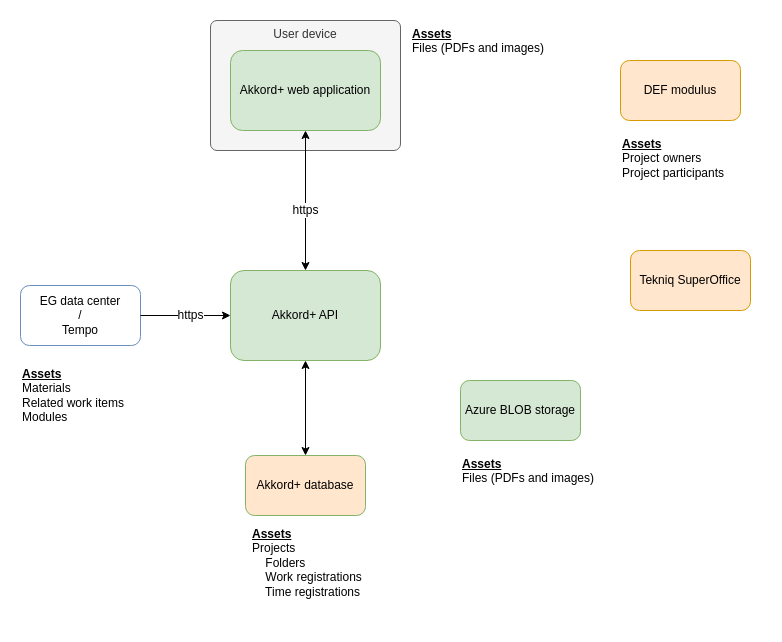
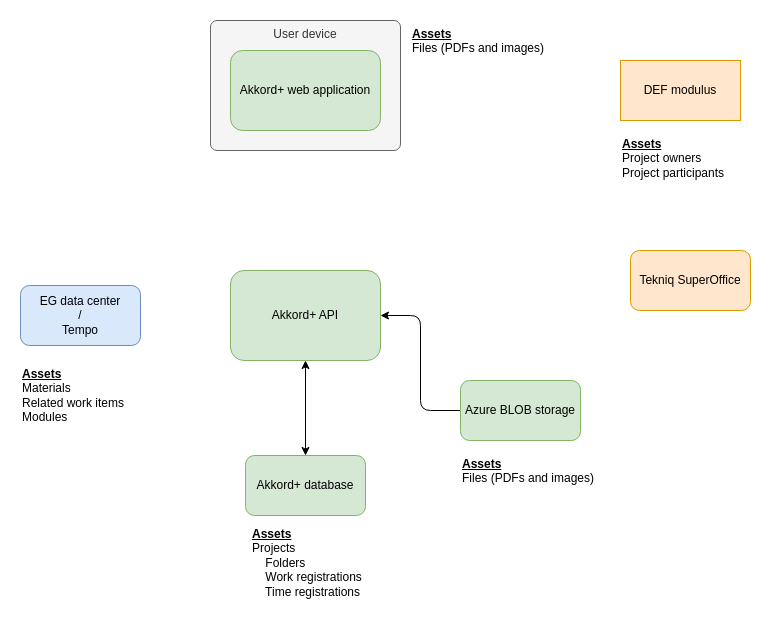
  <mxCell id="0" />
  <mxCell id="1" parent="0" />
  <mxCell id="2" value="User device" style="rounded=1;whiteSpace=wrap;html=1;fillColor=#f5f5f5;strokeColor=#666666;fontSize=12;verticalAlign=top;arcSize=5;fontColor=#333333;" parent="1" vertex="1"><mxGeometry x="210" y="20" width="190" height="130" as="geometry" /></mxCell>
- <mxCell id="3" value="EG data center&lt;br&gt;/&lt;br&gt;Tempo" style="rounded=1;whiteSpace=wrap;html=1;fillColor=#ffffff;strokeColor=#6c8ebf;fontSize=12;" parent="1" vertex="1"><mxGeometry x="20" y="285" width="120" height="60" as="geometry" /></mxCell>
+ <mxCell id="3" value="EG data center&lt;br&gt;/&lt;br&gt;Tempo" style="rounded=1;whiteSpace=wrap;html=1;fillColor=#dae8fc;strokeColor=#6c8ebf;fontSize=12;" parent="1" vertex="1"><mxGeometry x="20" y="285" width="120" height="60" as="geometry" /></mxCell>
  <mxCell id="4" value="Akkord+ API" style="rounded=1;whiteSpace=wrap;html=1;fillColor=#d5e8d4;strokeColor=#82b366;fontSize=12;" parent="1" vertex="1"><mxGeometry x="230" y="270" width="150" height="90" as="geometry" /></mxCell>
- <mxCell id="5" value="https" style="edgeStyle=orthogonalEdgeStyle;rounded=1;orthogonalLoop=1;jettySize=auto;html=1;entryX=0.5;entryY=0;entryDx=0;entryDy=0;startArrow=classic;startFill=1;exitX=0.5;exitY=1;exitDx=0;exitDy=0;strokeWidth=1;fontSize=12;" parent="1" source="6" target="4" edge="1"><mxGeometry x="0.143" relative="1" as="geometry"><mxPoint as="offset" /></mxGeometry></mxCell>
  <mxCell id="6" value="Akkord+ web application" style="rounded=1;whiteSpace=wrap;html=1;fillColor=#d5e8d4;strokeColor=#82b366;fontSize=12;" parent="1" vertex="1"><mxGeometry x="230" y="50" width="150" height="80" as="geometry" /></mxCell>
- <mxCell id="7" value="DEF modulus" style="rounded=1;whiteSpace=wrap;html=1;fillColor=#ffe6cc;strokeColor=#d79b00;fontSize=12;" parent="1" vertex="1"><mxGeometry x="620" y="60" width="120" height="60" as="geometry" /></mxCell>
+ <mxCell id="7" value="DEF modulus" style="whiteSpace=wrap;html=1;fillColor=#ffe6cc;strokeColor=#d79b00;fontSize=12;rounded=0;" parent="1" vertex="1"><mxGeometry x="620" y="60" width="120" height="60" as="geometry" /></mxCell>
  <mxCell id="8" value="Tekniq SuperOffice" style="rounded=1;whiteSpace=wrap;html=1;fillColor=#ffe6cc;strokeColor=#d79b00;fontSize=12;" parent="1" vertex="1"><mxGeometry x="630" y="250" width="120" height="60" as="geometry" /></mxCell>
- <mxCell id="9" value="Akkord+ database" style="rounded=1;whiteSpace=wrap;html=1;fillColor=#ffe6cc;strokeColor=#82b366;fontSize=12;" parent="1" vertex="1"><mxGeometry x="245" y="455" width="120" height="60" as="geometry" /></mxCell>
+ <mxCell id="9" value="Akkord+ database" style="rounded=1;whiteSpace=wrap;html=1;fillColor=#d5e8d4;strokeColor=#82b366;fontSize=12;" parent="1" vertex="1"><mxGeometry x="245" y="455" width="120" height="60" as="geometry" /></mxCell>
  <mxCell id="10" value="&lt;b style=&quot;font-size: 12px;&quot;&gt;&lt;u style=&quot;font-size: 12px;&quot;&gt;Assets&lt;/u&gt;&lt;/b&gt;&lt;br style=&quot;font-size: 12px;&quot;&gt;Projects &lt;br style=&quot;font-size: 12px;&quot;&gt;&amp;nbsp; &amp;nbsp; Folders &lt;br style=&quot;font-size: 12px;&quot;&gt;&amp;nbsp; &amp;nbsp; Work registrations&lt;br style=&quot;font-size: 12px;&quot;&gt;&amp;nbsp; &amp;nbsp; Time registrations" style="text;html=1;strokeColor=none;fillColor=none;align=left;verticalAlign=top;whiteSpace=wrap;rounded=0;fontSize=12;" parent="1" vertex="1"><mxGeometry x="250" y="520" width="140" height="100" as="geometry" /></mxCell>
+ <mxCell id="11" style="edgeStyle=orthogonalEdgeStyle;rounded=1;orthogonalLoop=1;jettySize=auto;html=1;entryX=1;entryY=0.5;entryDx=0;entryDy=0;startArrow=none;startFill=0;fontSize=12;" parent="1" source="12" target="4" edge="1"><mxGeometry relative="1" as="geometry" /></mxCell>
  <mxCell id="12" value="Azure BLOB storage" style="rounded=1;whiteSpace=wrap;html=1;fillColor=#d5e8d4;strokeColor=#82b366;fontSize=12;" parent="1" vertex="1"><mxGeometry x="460" y="380" width="120" height="60" as="geometry" /></mxCell>
  <mxCell id="13" value="&lt;b style=&quot;font-size: 12px&quot;&gt;&lt;u style=&quot;font-size: 12px&quot;&gt;Assets&lt;/u&gt;&lt;/b&gt;&lt;br style=&quot;font-size: 12px&quot;&gt;Files (PDFs and images)" style="text;html=1;strokeColor=none;fillColor=none;align=left;verticalAlign=top;whiteSpace=wrap;rounded=0;fontSize=12;" parent="1" vertex="1"><mxGeometry x="460" y="450" width="140" height="70" as="geometry" /></mxCell>
  <mxCell id="14" value="&lt;b style=&quot;font-size: 12px;&quot;&gt;&lt;u style=&quot;font-size: 12px;&quot;&gt;Assets&lt;/u&gt;&lt;/b&gt;&lt;br style=&quot;font-size: 12px;&quot;&gt;Materials&lt;br style=&quot;font-size: 12px;&quot;&gt;Related work items&lt;br style=&quot;font-size: 12px;&quot;&gt;Modules" style="text;html=1;strokeColor=none;fillColor=none;align=left;verticalAlign=top;whiteSpace=wrap;rounded=0;fontSize=12;" parent="1" vertex="1"><mxGeometry x="20" y="360" width="140" height="110" as="geometry" /></mxCell>
  <mxCell id="15" value="&lt;b style=&quot;font-size: 12px;&quot;&gt;&lt;u style=&quot;font-size: 12px;&quot;&gt;Assets&lt;/u&gt;&lt;/b&gt;&lt;br style=&quot;font-size: 12px;&quot;&gt;Project owners&lt;br style=&quot;font-size: 12px;&quot;&gt;Project participants" style="text;html=1;strokeColor=none;fillColor=none;align=left;verticalAlign=top;whiteSpace=wrap;rounded=0;fontSize=12;" parent="1" vertex="1"><mxGeometry x="620" y="130" width="140" height="110" as="geometry" /></mxCell>
- <mxCell id="16" value="https" style="edgeStyle=orthogonalEdgeStyle;rounded=1;orthogonalLoop=1;jettySize=auto;html=1;entryX=1;entryY=0.5;entryDx=0;entryDy=0;startArrow=classic;startFill=1;exitX=0;exitY=0.5;exitDx=0;exitDy=0;strokeWidth=1;endArrow=none;endFill=0;fontSize=12;" parent="1" source="4" target="3" edge="1"><mxGeometry x="-0.111" relative="1" as="geometry"><mxPoint x="300" y="130" as="sourcePoint" /><mxPoint x="150" y="300" as="targetPoint" /><mxPoint as="offset" /></mxGeometry></mxCell>
  <mxCell id="17" value="" style="edgeStyle=orthogonalEdgeStyle;rounded=1;orthogonalLoop=1;jettySize=auto;html=1;entryX=0.5;entryY=0;entryDx=0;entryDy=0;startArrow=classic;startFill=1;exitX=0.5;exitY=1;exitDx=0;exitDy=0;strokeWidth=1;endArrow=classic;endFill=1;fontSize=12;" parent="1" source="4" target="9" edge="1"><mxGeometry x="0.053" relative="1" as="geometry"><mxPoint x="310" y="140" as="sourcePoint" /><mxPoint x="160" y="310" as="targetPoint" /><mxPoint as="offset" /></mxGeometry></mxCell>
  <mxCell id="18" value="&lt;b style=&quot;font-size: 12px&quot;&gt;&lt;u style=&quot;font-size: 12px&quot;&gt;Assets&lt;/u&gt;&lt;/b&gt;&lt;br style=&quot;font-size: 12px&quot;&gt;Files (PDFs and images)" style="text;html=1;strokeColor=none;fillColor=none;align=left;verticalAlign=top;whiteSpace=wrap;rounded=0;fontSize=12;" parent="1" vertex="1"><mxGeometry x="410" y="20" width="180" height="110" as="geometry" /></mxCell>
